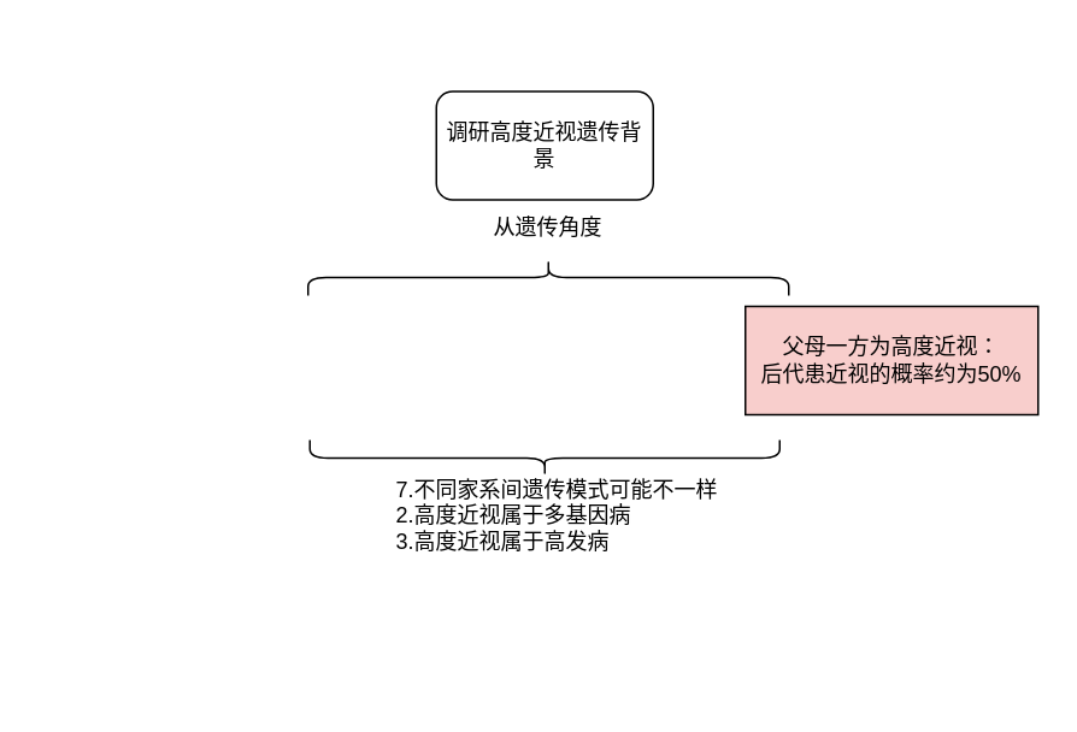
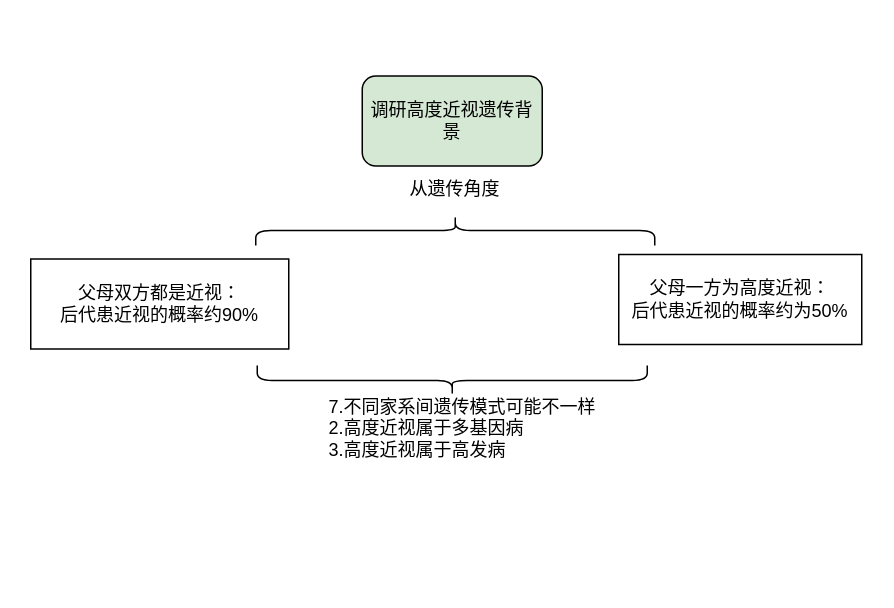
  <mxCell id="0" />
  <mxCell id="1" parent="0" />
- <mxCell id="2" value="调研高度近视遗传背景" style="rounded=1;whiteSpace=wrap;html=1;" vertex="1" parent="1"><mxGeometry x="241" y="50" width="120" height="60" as="geometry" /></mxCell>
- <mxCell id="4" value="父母一方为高度近视：&lt;br&gt;后代患近视的概率约为50%" style="rounded=0;whiteSpace=wrap;html=1;fillColor=#f8cecc;" vertex="1" parent="1"><mxGeometry x="412" y="169" width="162" height="60" as="geometry" /></mxCell>
+ <mxCell id="2" value="调研高度近视遗传背景" style="rounded=1;whiteSpace=wrap;html=1;fillColor=#d5e8d4;" vertex="1" parent="1"><mxGeometry x="241" y="50" width="120" height="60" as="geometry" /></mxCell>
+ <mxCell id="3" value="父母双方都是近视：&lt;br&gt;后代患近视的概率约90%" style="rounded=0;whiteSpace=wrap;html=1;fillColor=none;" vertex="1" parent="1"><mxGeometry x="20" y="172" width="172" height="60" as="geometry" /></mxCell>
+ <mxCell id="4" value="父母一方为高度近视：&lt;br&gt;后代患近视的概率约为50%" style="rounded=0;whiteSpace=wrap;html=1;" vertex="1" parent="1"><mxGeometry x="412" y="169" width="162" height="60" as="geometry" /></mxCell>
  <mxCell id="5" value="从遗传角度" style="text;html=1;strokeColor=none;fillColor=none;align=center;verticalAlign=middle;whiteSpace=wrap;rounded=0;" vertex="1" parent="1"><mxGeometry x="265" y="116" width="76" height="20" as="geometry" /></mxCell>
  <mxCell id="6" value="" style="shape=curlyBracket;whiteSpace=wrap;html=1;rounded=1;fillColor=none;rotation=90;" vertex="1" parent="1"><mxGeometry x="293" y="20" width="20" height="266" as="geometry" /></mxCell>
  <mxCell id="7" value="" style="shape=curlyBracket;whiteSpace=wrap;html=1;rounded=1;fillColor=none;rotation=-90;" vertex="1" parent="1"><mxGeometry x="291" y="123" width="20" height="260" as="geometry" /></mxCell>
  <mxCell id="8" value="7.不同家系间遗传模式可能不一样&lt;br&gt;2.高度近视属于多基因病&lt;br&gt;3.高度近视属于高发病" style="rounded=0;whiteSpace=wrap;html=1;align=left;fillColor=none;dashed=1;strokeColor=none;strokeWidth=1;" vertex="1" parent="1"><mxGeometry x="217" y="236" width="200" height="97" as="geometry" /></mxCell>
